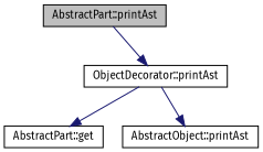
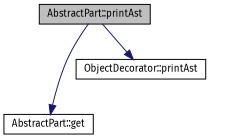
  digraph {
    fontname="Fira Sans"
    rankdir=TB
    node [color=black fillcolor=white fontname="Fira Sans" fontsize=10 shape=record style=filled]
    edge [color=midnightblue fontname="Fira Sans" fontsize=10 labelfontname=Helvetica labelfontsize=10 style=solid]
    n1 [fillcolor=grey75 fontcolor=black height=0.2 label="AbstractPart::printAst" width=0.4]
    n2 [height=0.2 label="ObjectDecorator::printAst" width=0.4]
    n3 [height=0.2 label="AbstractPart::get" width=0.4]
-   n4 [height=0.2 label="AbstractObject::printAst" width=0.4]
    n1 -> n2
-   n2 -> n3
-   n2 -> n4
+   n1 -> n3
  }
